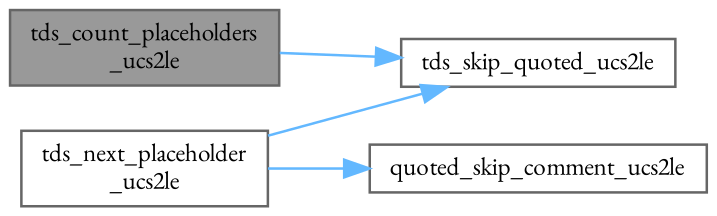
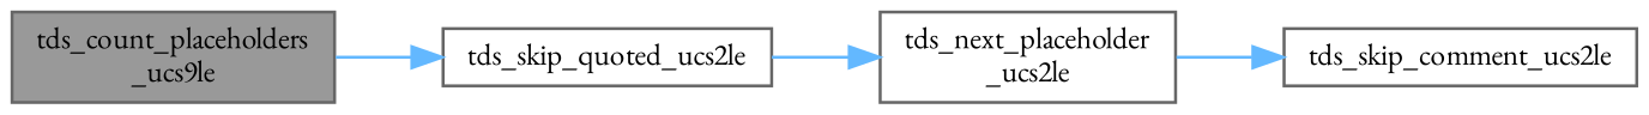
  digraph {
    fontname="EB Garamond"
    rankdir=LR
    node [color=grey40 fillcolor=white fontname="EB Garamond" fontsize=10 shape=box style=filled]
    edge [color=steelblue1 fontname="EB Garamond" fontsize=10 labelfontname=Helvetica labelfontsize=10 style=solid]
-   n1 [color=gray40 fillcolor=grey60 fontcolor=black height=0.2 label="tds_count_placeholders\l_ucs2le" width=0.4]
+   n1 [color=gray40 fillcolor=grey60 fontcolor=black height=0.2 label="tds_count_placeholders\l_ucs9le" width=0.4]
    n2 [height=0.2 label=tds_skip_quoted_ucs2le width=0.4]
    n3 [height=0.2 label="tds_next_placeholder\l_ucs2le" width=0.4]
-   n4 [height=0.2 label=quoted_skip_comment_ucs2le width=0.4]
+   n4 [height=0.2 label=tds_skip_comment_ucs2le width=0.4]
    n1 -> n2
-   n3 -> n2
+   n2 -> n3
    n3 -> n4
  }
